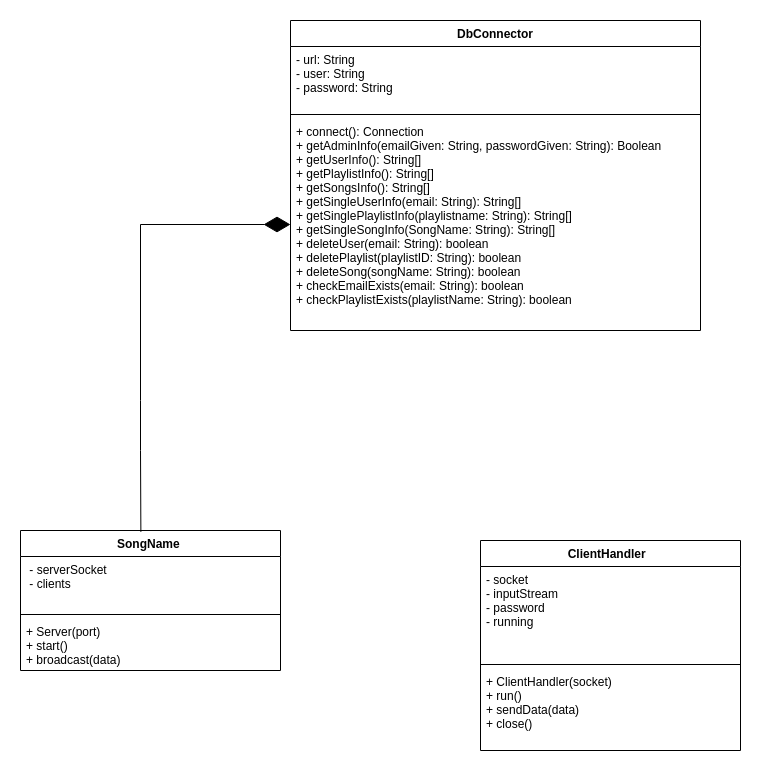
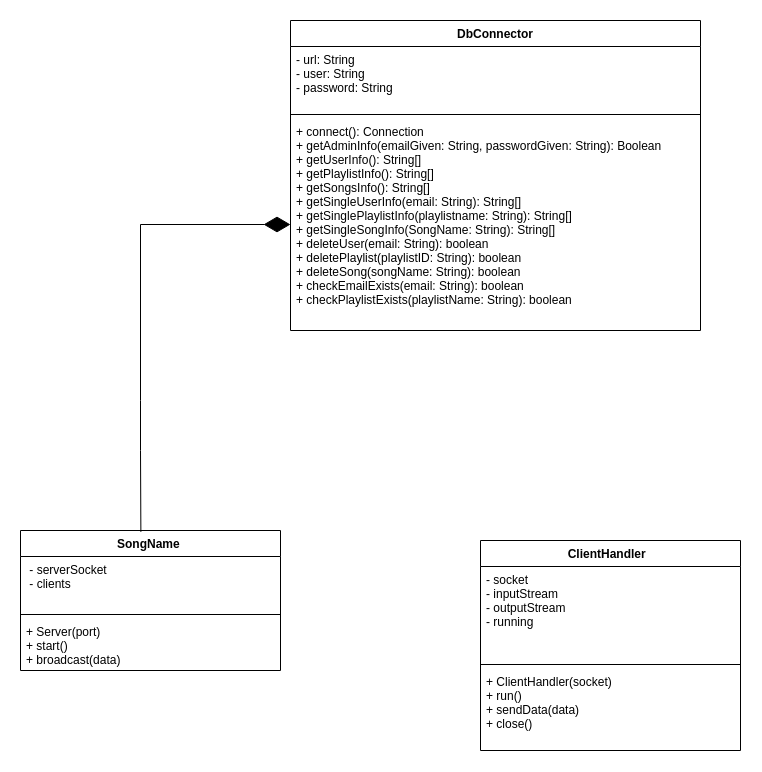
  <mxCell id="0" />
  <mxCell id="1" parent="0" />
  <mxCell id="2" value="ClientHandler  " style="swimlane;fontStyle=1;align=center;verticalAlign=top;childLayout=stackLayout;horizontal=1;startSize=26;horizontalStack=0;resizeParent=1;resizeParentMax=0;resizeLast=0;collapsible=1;marginBottom=0;" parent="1" vertex="1"><mxGeometry x="480" y="540" width="260" height="210" as="geometry" /></mxCell>
- <mxCell id="3" value="- socket       &#10;- inputStream  &#10;- password &#10;- running  " style="text;strokeColor=none;fillColor=none;align=left;verticalAlign=top;spacingLeft=4;spacingRight=4;overflow=hidden;rotatable=0;points=[[0,0.5],[1,0.5]];portConstraint=eastwest;" parent="2" vertex="1"><mxGeometry y="26" width="260" height="94" as="geometry" /></mxCell>
+ <mxCell id="3" value="- socket       &#10;- inputStream  &#10;- outputStream &#10;- running  " style="text;strokeColor=none;fillColor=none;align=left;verticalAlign=top;spacingLeft=4;spacingRight=4;overflow=hidden;rotatable=0;points=[[0,0.5],[1,0.5]];portConstraint=eastwest;" parent="2" vertex="1"><mxGeometry y="26" width="260" height="94" as="geometry" /></mxCell>
  <mxCell id="4" value="" style="line;strokeWidth=1;fillColor=none;align=left;verticalAlign=middle;spacingTop=-1;spacingLeft=3;spacingRight=3;rotatable=0;labelPosition=right;points=[];portConstraint=eastwest;strokeColor=inherit;" parent="2" vertex="1"><mxGeometry y="120" width="260" height="8" as="geometry" /></mxCell>
  <mxCell id="5" value="+ ClientHandler(socket)&#10;+ run()                &#10;+ sendData(data)       &#10;+ close()  " style="text;strokeColor=none;fillColor=none;align=left;verticalAlign=top;spacingLeft=4;spacingRight=4;overflow=hidden;rotatable=0;points=[[0,0.5],[1,0.5]];portConstraint=eastwest;" parent="2" vertex="1"><mxGeometry y="128" width="260" height="82" as="geometry" /></mxCell>
  <mxCell id="6" value="SongName " style="swimlane;fontStyle=1;align=center;verticalAlign=top;childLayout=stackLayout;horizontal=1;startSize=26;horizontalStack=0;resizeParent=1;resizeParentMax=0;resizeLast=0;collapsible=1;marginBottom=0;" parent="1" vertex="1"><mxGeometry x="20" y="530" width="260" height="140" as="geometry" /></mxCell>
  <mxCell id="7" value=" - serverSocket  &#10; - clients  " style="text;strokeColor=none;fillColor=none;align=left;verticalAlign=top;spacingLeft=4;spacingRight=4;overflow=hidden;rotatable=0;points=[[0,0.5],[1,0.5]];portConstraint=eastwest;" parent="6" vertex="1"><mxGeometry y="26" width="260" height="54" as="geometry" /></mxCell>
  <mxCell id="8" value="" style="line;strokeWidth=1;fillColor=none;align=left;verticalAlign=middle;spacingTop=-1;spacingLeft=3;spacingRight=3;rotatable=0;labelPosition=right;points=[];portConstraint=eastwest;strokeColor=inherit;" parent="6" vertex="1"><mxGeometry y="80" width="260" height="8" as="geometry" /></mxCell>
  <mxCell id="9" value="+ Server(port)   &#10;+ start()        &#10;+ broadcast(data)" style="text;strokeColor=none;fillColor=none;align=left;verticalAlign=top;spacingLeft=4;spacingRight=4;overflow=hidden;rotatable=0;points=[[0,0.5],[1,0.5]];portConstraint=eastwest;" parent="6" vertex="1"><mxGeometry y="88" width="260" height="52" as="geometry" /></mxCell>
  <mxCell id="10" value="DbConnector" style="swimlane;fontStyle=1;align=center;verticalAlign=top;childLayout=stackLayout;horizontal=1;startSize=26;horizontalStack=0;resizeParent=1;resizeParentMax=0;resizeLast=0;collapsible=1;marginBottom=0;" vertex="1" parent="1"><mxGeometry x="290" y="20" width="410" height="310" as="geometry" /></mxCell>
  <mxCell id="11" value="- url: String &#10;- user: String&#10;- password: String" style="text;strokeColor=none;fillColor=none;align=left;verticalAlign=top;spacingLeft=4;spacingRight=4;overflow=hidden;rotatable=0;points=[[0,0.5],[1,0.5]];portConstraint=eastwest;" vertex="1" parent="10"><mxGeometry y="26" width="410" height="64" as="geometry" /></mxCell>
  <mxCell id="12" value="" style="line;strokeWidth=1;fillColor=none;align=left;verticalAlign=middle;spacingTop=-1;spacingLeft=3;spacingRight=3;rotatable=0;labelPosition=right;points=[];portConstraint=eastwest;strokeColor=inherit;" vertex="1" parent="10"><mxGeometry y="90" width="410" height="8" as="geometry" /></mxCell>
  <mxCell id="13" value="+ connect(): Connection &#10;+ getAdminInfo(emailGiven: String, passwordGiven: String): Boolean &#10;+ getUserInfo(): String[] &#10;+ getPlaylistInfo(): String[] &#10;+ getSongsInfo(): String[] &#10;+ getSingleUserInfo(email: String): String[] &#10;+ getSinglePlaylistInfo(playlistname: String): String[] &#10;+ getSingleSongInfo(SongName: String): String[] &#10;+ deleteUser(email: String): boolean &#10;+ deletePlaylist(playlistID: String): boolean &#10;+ deleteSong(songName: String): boolean &#10;+ checkEmailExists(email: String): boolean &#10;+ checkPlaylistExists(playlistName: String): boolean" style="text;strokeColor=none;fillColor=none;align=left;verticalAlign=top;spacingLeft=4;spacingRight=4;overflow=hidden;rotatable=0;points=[[0,0.5],[1,0.5]];portConstraint=eastwest;" vertex="1" parent="10"><mxGeometry y="98" width="410" height="212" as="geometry" /></mxCell>
  <mxCell id="14" value="" style="endArrow=diamondThin;endFill=1;endSize=24;html=1;rounded=0;entryX=0;entryY=0.5;entryDx=0;entryDy=0;exitX=0.463;exitY=0.01;exitDx=0;exitDy=0;exitPerimeter=0;" edge="1" parent="1" source="6" target="13"><mxGeometry width="160" relative="1" as="geometry"><mxPoint x="695.92" y="48.29" as="sourcePoint" /><mxPoint x="1016.72" y="169.376" as="targetPoint" /><Array as="points"><mxPoint x="140" y="450" /><mxPoint x="140" y="400" /><mxPoint x="140" y="224" /></Array></mxGeometry></mxCell>
